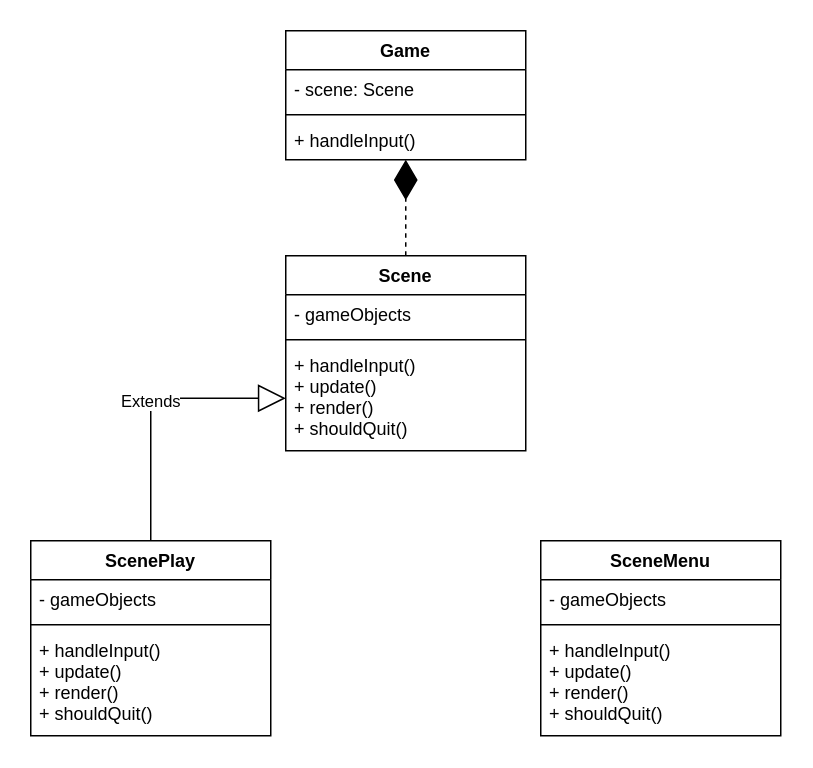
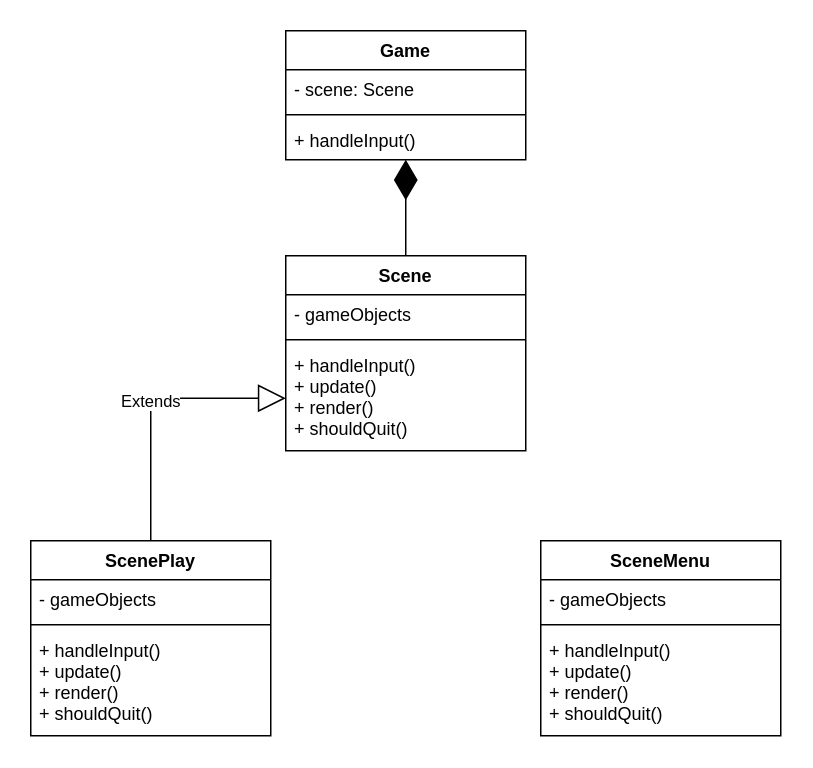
  <mxCell id="0" />
  <mxCell id="1" parent="0" />
  <mxCell id="2" value="Game" style="swimlane;fontStyle=1;align=center;verticalAlign=top;childLayout=stackLayout;horizontal=1;startSize=26;horizontalStack=0;resizeParent=1;resizeParentMax=0;resizeLast=0;collapsible=1;marginBottom=0;" vertex="1" parent="1"><mxGeometry x="190" y="20" width="160" height="86" as="geometry" /></mxCell>
  <mxCell id="3" value="- scene: Scene" style="text;strokeColor=none;fillColor=none;align=left;verticalAlign=top;spacingLeft=4;spacingRight=4;overflow=hidden;rotatable=0;points=[[0,0.5],[1,0.5]];portConstraint=eastwest;" vertex="1" parent="2"><mxGeometry y="26" width="160" height="26" as="geometry" /></mxCell>
  <mxCell id="4" value="" style="line;strokeWidth=1;fillColor=none;align=left;verticalAlign=middle;spacingTop=-1;spacingLeft=3;spacingRight=3;rotatable=0;labelPosition=right;points=[];portConstraint=eastwest;strokeColor=inherit;" vertex="1" parent="2"><mxGeometry y="52" width="160" height="8" as="geometry" /></mxCell>
  <mxCell id="5" value="+ handleInput()" style="text;strokeColor=none;fillColor=none;align=left;verticalAlign=top;spacingLeft=4;spacingRight=4;overflow=hidden;rotatable=0;points=[[0,0.5],[1,0.5]];portConstraint=eastwest;" vertex="1" parent="2"><mxGeometry y="60" width="160" height="26" as="geometry" /></mxCell>
  <mxCell id="6" value="Scene" style="swimlane;fontStyle=1;align=center;verticalAlign=top;childLayout=stackLayout;horizontal=1;startSize=26;horizontalStack=0;resizeParent=1;resizeParentMax=0;resizeLast=0;collapsible=1;marginBottom=0;" vertex="1" parent="1"><mxGeometry x="190" y="170" width="160" height="130" as="geometry" /></mxCell>
  <mxCell id="7" value="- gameObjects" style="text;strokeColor=none;fillColor=none;align=left;verticalAlign=top;spacingLeft=4;spacingRight=4;overflow=hidden;rotatable=0;points=[[0,0.5],[1,0.5]];portConstraint=eastwest;" vertex="1" parent="6"><mxGeometry y="26" width="160" height="26" as="geometry" /></mxCell>
  <mxCell id="8" value="" style="line;strokeWidth=1;fillColor=none;align=left;verticalAlign=middle;spacingTop=-1;spacingLeft=3;spacingRight=3;rotatable=0;labelPosition=right;points=[];portConstraint=eastwest;strokeColor=inherit;" vertex="1" parent="6"><mxGeometry y="52" width="160" height="8" as="geometry" /></mxCell>
  <mxCell id="9" value="+ handleInput()&#10;+ update()&#10;+ render()&#10;+ shouldQuit()&#10;" style="text;strokeColor=none;fillColor=none;align=left;verticalAlign=top;spacingLeft=4;spacingRight=4;overflow=hidden;rotatable=0;points=[[0,0.5],[1,0.5]];portConstraint=eastwest;" vertex="1" parent="6"><mxGeometry y="60" width="160" height="70" as="geometry" /></mxCell>
  <mxCell id="10" value="SceneMenu" style="swimlane;fontStyle=1;align=center;verticalAlign=top;childLayout=stackLayout;horizontal=1;startSize=26;horizontalStack=0;resizeParent=1;resizeParentMax=0;resizeLast=0;collapsible=1;marginBottom=0;" vertex="1" parent="1"><mxGeometry x="360" y="360" width="160" height="130" as="geometry" /></mxCell>
  <mxCell id="11" value="- gameObjects" style="text;strokeColor=none;fillColor=none;align=left;verticalAlign=top;spacingLeft=4;spacingRight=4;overflow=hidden;rotatable=0;points=[[0,0.5],[1,0.5]];portConstraint=eastwest;" vertex="1" parent="10"><mxGeometry y="26" width="160" height="26" as="geometry" /></mxCell>
  <mxCell id="12" value="" style="line;strokeWidth=1;fillColor=none;align=left;verticalAlign=middle;spacingTop=-1;spacingLeft=3;spacingRight=3;rotatable=0;labelPosition=right;points=[];portConstraint=eastwest;strokeColor=inherit;" vertex="1" parent="10"><mxGeometry y="52" width="160" height="8" as="geometry" /></mxCell>
  <mxCell id="13" value="+ handleInput()&#10;+ update()&#10;+ render()&#10;+ shouldQuit()&#10;" style="text;strokeColor=none;fillColor=none;align=left;verticalAlign=top;spacingLeft=4;spacingRight=4;overflow=hidden;rotatable=0;points=[[0,0.5],[1,0.5]];portConstraint=eastwest;" vertex="1" parent="10"><mxGeometry y="60" width="160" height="70" as="geometry" /></mxCell>
  <mxCell id="14" value="ScenePlay" style="swimlane;fontStyle=1;align=center;verticalAlign=top;childLayout=stackLayout;horizontal=1;startSize=26;horizontalStack=0;resizeParent=1;resizeParentMax=0;resizeLast=0;collapsible=1;marginBottom=0;" vertex="1" parent="1"><mxGeometry x="20" y="360" width="160" height="130" as="geometry" /></mxCell>
  <mxCell id="15" value="- gameObjects" style="text;strokeColor=none;fillColor=none;align=left;verticalAlign=top;spacingLeft=4;spacingRight=4;overflow=hidden;rotatable=0;points=[[0,0.5],[1,0.5]];portConstraint=eastwest;" vertex="1" parent="14"><mxGeometry y="26" width="160" height="26" as="geometry" /></mxCell>
  <mxCell id="16" value="" style="line;strokeWidth=1;fillColor=none;align=left;verticalAlign=middle;spacingTop=-1;spacingLeft=3;spacingRight=3;rotatable=0;labelPosition=right;points=[];portConstraint=eastwest;strokeColor=inherit;" vertex="1" parent="14"><mxGeometry y="52" width="160" height="8" as="geometry" /></mxCell>
  <mxCell id="17" value="+ handleInput()&#10;+ update()&#10;+ render()&#10;+ shouldQuit()&#10;" style="text;strokeColor=none;fillColor=none;align=left;verticalAlign=top;spacingLeft=4;spacingRight=4;overflow=hidden;rotatable=0;points=[[0,0.5],[1,0.5]];portConstraint=eastwest;" vertex="1" parent="14"><mxGeometry y="60" width="160" height="70" as="geometry" /></mxCell>
  <mxCell id="18" value="Extends" style="endArrow=block;endSize=16;endFill=0;html=1;rounded=0;exitX=0.5;exitY=0;exitDx=0;exitDy=0;entryX=0;entryY=0.5;entryDx=0;entryDy=0;" edge="1" parent="1" source="14" target="9"><mxGeometry width="160" relative="1" as="geometry"><mxPoint x="410" y="250" as="sourcePoint" /><mxPoint x="570" y="250" as="targetPoint" /><Array as="points"><mxPoint x="100" y="265" /></Array></mxGeometry></mxCell>
- <mxCell id="19" value="" style="endArrow=diamondThin;endFill=1;endSize=24;html=1;rounded=0;dashed=1;" edge="1" parent="1" source="6" target="2"><mxGeometry width="160" relative="1" as="geometry"><mxPoint x="370" y="120" as="sourcePoint" /><mxPoint x="530" y="120" as="targetPoint" /></mxGeometry></mxCell>
+ <mxCell id="19" value="" style="endArrow=diamondThin;endFill=1;endSize=24;html=1;rounded=0;" edge="1" parent="1" source="6" target="2"><mxGeometry width="160" relative="1" as="geometry"><mxPoint x="370" y="120" as="sourcePoint" /><mxPoint x="530" y="120" as="targetPoint" /></mxGeometry></mxCell>
